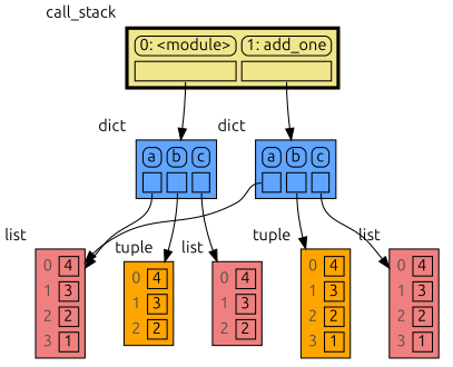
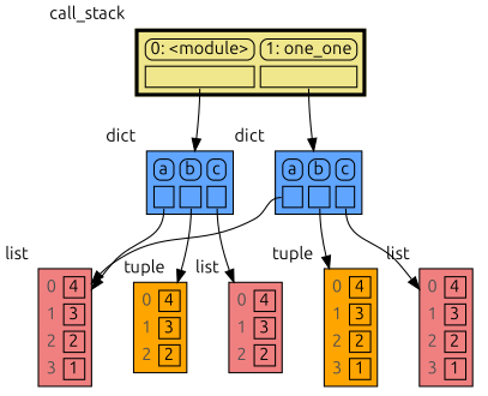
  digraph {
    fontname=Ubuntu
    node [shape=plaintext xlabel=list fontname=Ubuntu]
    edge [style=solid fontname=Ubuntu headport=table]
    n1 [label=< <TABLE BORDER="1" CELLBORDER="1" CELLSPACING="5" CELLPADDING="0" BGCOLOR="#60a5ff" PORT="table">     <TR><TD BORDER="1" STYLE="ROUNDED"> a </TD><TD BORDER="1" STYLE="ROUNDED"> b </TD><TD BORDER="1" STYLE="ROUNDED"> c </TD></TR>     <TR><TD BORDER="1" PORT="ref0"> </TD><TD BORDER="1" PORT="ref1"> </TD><TD BORDER="1" PORT="ref2"> </TD></TR> </TABLE> > xlabel=dict]
    n2 [label=< <TABLE BORDER="1" CELLBORDER="1" CELLSPACING="5" CELLPADDING="0" BGCOLOR="#60a5ff" PORT="table">     <TR><TD BORDER="1" STYLE="ROUNDED"> a </TD><TD BORDER="1" STYLE="ROUNDED"> b </TD><TD BORDER="1" STYLE="ROUNDED"> c </TD></TR>     <TR><TD BORDER="1" PORT="ref0"> </TD><TD BORDER="1" PORT="ref1"> </TD><TD BORDER="1" PORT="ref2"> </TD></TR> </TABLE> > xlabel=dict]
    n3 [label=< <TABLE BORDER="1" CELLBORDER="1" CELLSPACING="5" CELLPADDING="0" BGCOLOR="lightcoral" PORT="table">     <TR><TD BORDER="0"><font color="#505050">0</font></TD><TD BORDER="1"> 4 </TD></TR>     <TR><TD BORDER="0"><font color="#505050">1</font></TD><TD BORDER="1"> 3 </TD></TR>     <TR><TD BORDER="0"><font color="#505050">2</font></TD><TD BORDER="1"> 2 </TD></TR>     <TR><TD BORDER="0"><font color="#505050">3</font></TD><TD BORDER="1"> 1 </TD></TR> </TABLE> >]
    n4 [label=< <TABLE BORDER="1" CELLBORDER="1" CELLSPACING="5" CELLPADDING="0" BGCOLOR="orange" PORT="table">     <TR><TD BORDER="0"><font color="#505050">0</font></TD><TD BORDER="1"> 4 </TD></TR>     <TR><TD BORDER="0"><font color="#505050">1</font></TD><TD BORDER="1"> 3 </TD></TR>     <TR><TD BORDER="0"><font color="#505050">2</font></TD><TD BORDER="1"> 2 </TD></TR> </TABLE> > xlabel=tuple]
    n5 [label=< <TABLE BORDER="1" CELLBORDER="1" CELLSPACING="5" CELLPADDING="0" BGCOLOR="lightcoral" PORT="table">     <TR><TD BORDER="0"><font color="#505050">0</font></TD><TD BORDER="1"> 4 </TD></TR>     <TR><TD BORDER="0"><font color="#505050">1</font></TD><TD BORDER="1"> 3 </TD></TR>     <TR><TD BORDER="0"><font color="#505050">2</font></TD><TD BORDER="1"> 2 </TD></TR> </TABLE> >]
    n6 [label=< <TABLE BORDER="1" CELLBORDER="1" CELLSPACING="5" CELLPADDING="0" BGCOLOR="orange" PORT="table">     <TR><TD BORDER="0"><font color="#505050">0</font></TD><TD BORDER="1"> 4 </TD></TR>     <TR><TD BORDER="0"><font color="#505050">1</font></TD><TD BORDER="1"> 3 </TD></TR>     <TR><TD BORDER="0"><font color="#505050">2</font></TD><TD BORDER="1"> 2 </TD></TR>     <TR><TD BORDER="0"><font color="#505050">3</font></TD><TD BORDER="1"> 1 </TD></TR> </TABLE> > xlabel=tuple]
    n7 [label=< <TABLE BORDER="1" CELLBORDER="1" CELLSPACING="5" CELLPADDING="0" BGCOLOR="lightcoral" PORT="table">     <TR><TD BORDER="0"><font color="#505050">0</font></TD><TD BORDER="1"> 4 </TD></TR>     <TR><TD BORDER="0"><font color="#505050">1</font></TD><TD BORDER="1"> 3 </TD></TR>     <TR><TD BORDER="0"><font color="#505050">2</font></TD><TD BORDER="1"> 2 </TD></TR>     <TR><TD BORDER="0"><font color="#505050">3</font></TD><TD BORDER="1"> 1 </TD></TR> </TABLE> >]
-   n8 [label=< <TABLE BORDER="3" CELLBORDER="1" CELLSPACING="5" CELLPADDING="0" BGCOLOR="khaki" PORT="table">     <TR><TD BORDER="1" STYLE="ROUNDED"> 0: &lt;module&gt; </TD><TD BORDER="1" STYLE="ROUNDED"> 1: add_one </TD></TR>     <TR><TD BORDER="1" PORT="ref0"> </TD><TD BORDER="1" PORT="ref1"> </TD></TR> </TABLE> > xlabel=call_stack]
+   n8 [label=< <TABLE BORDER="3" CELLBORDER="1" CELLSPACING="5" CELLPADDING="0" BGCOLOR="khaki" PORT="table">     <TR><TD BORDER="1" STYLE="ROUNDED"> 0: &lt;module&gt; </TD><TD BORDER="1" STYLE="ROUNDED"> 1: one_one </TD></TR>     <TR><TD BORDER="1" PORT="ref0"> </TD><TD BORDER="1" PORT="ref1"> </TD></TR> </TABLE> > xlabel=call_stack]
    subgraph sub_1 {
      rank=same
      n1
      n2
    }
    subgraph sub_2 {
      rank=same
      n3
      n4
      n5
      n6
      n7
    }
    n1 -> n2 [style=invis weight=10 headport=""]
    n1 -> n3 [tailport=ref0]
    n1 -> n4 [tailport=ref1]
    n1 -> n5 [tailport=ref2]
    n2 -> n3 [tailport=ref0]
    n2 -> n6 [tailport=ref1]
    n2 -> n7 [tailport=ref2]
    n3 -> n4 [style=invis weight=10 headport=""]
    n4 -> n5 [style=invis weight=10 headport=""]
    n5 -> n6 [style=invis weight=10 headport=""]
    n6 -> n7 [style=invis weight=10 headport=""]
    n8 -> n1 [tailport=ref0]
    n8 -> n2 [tailport=ref1]
  }
